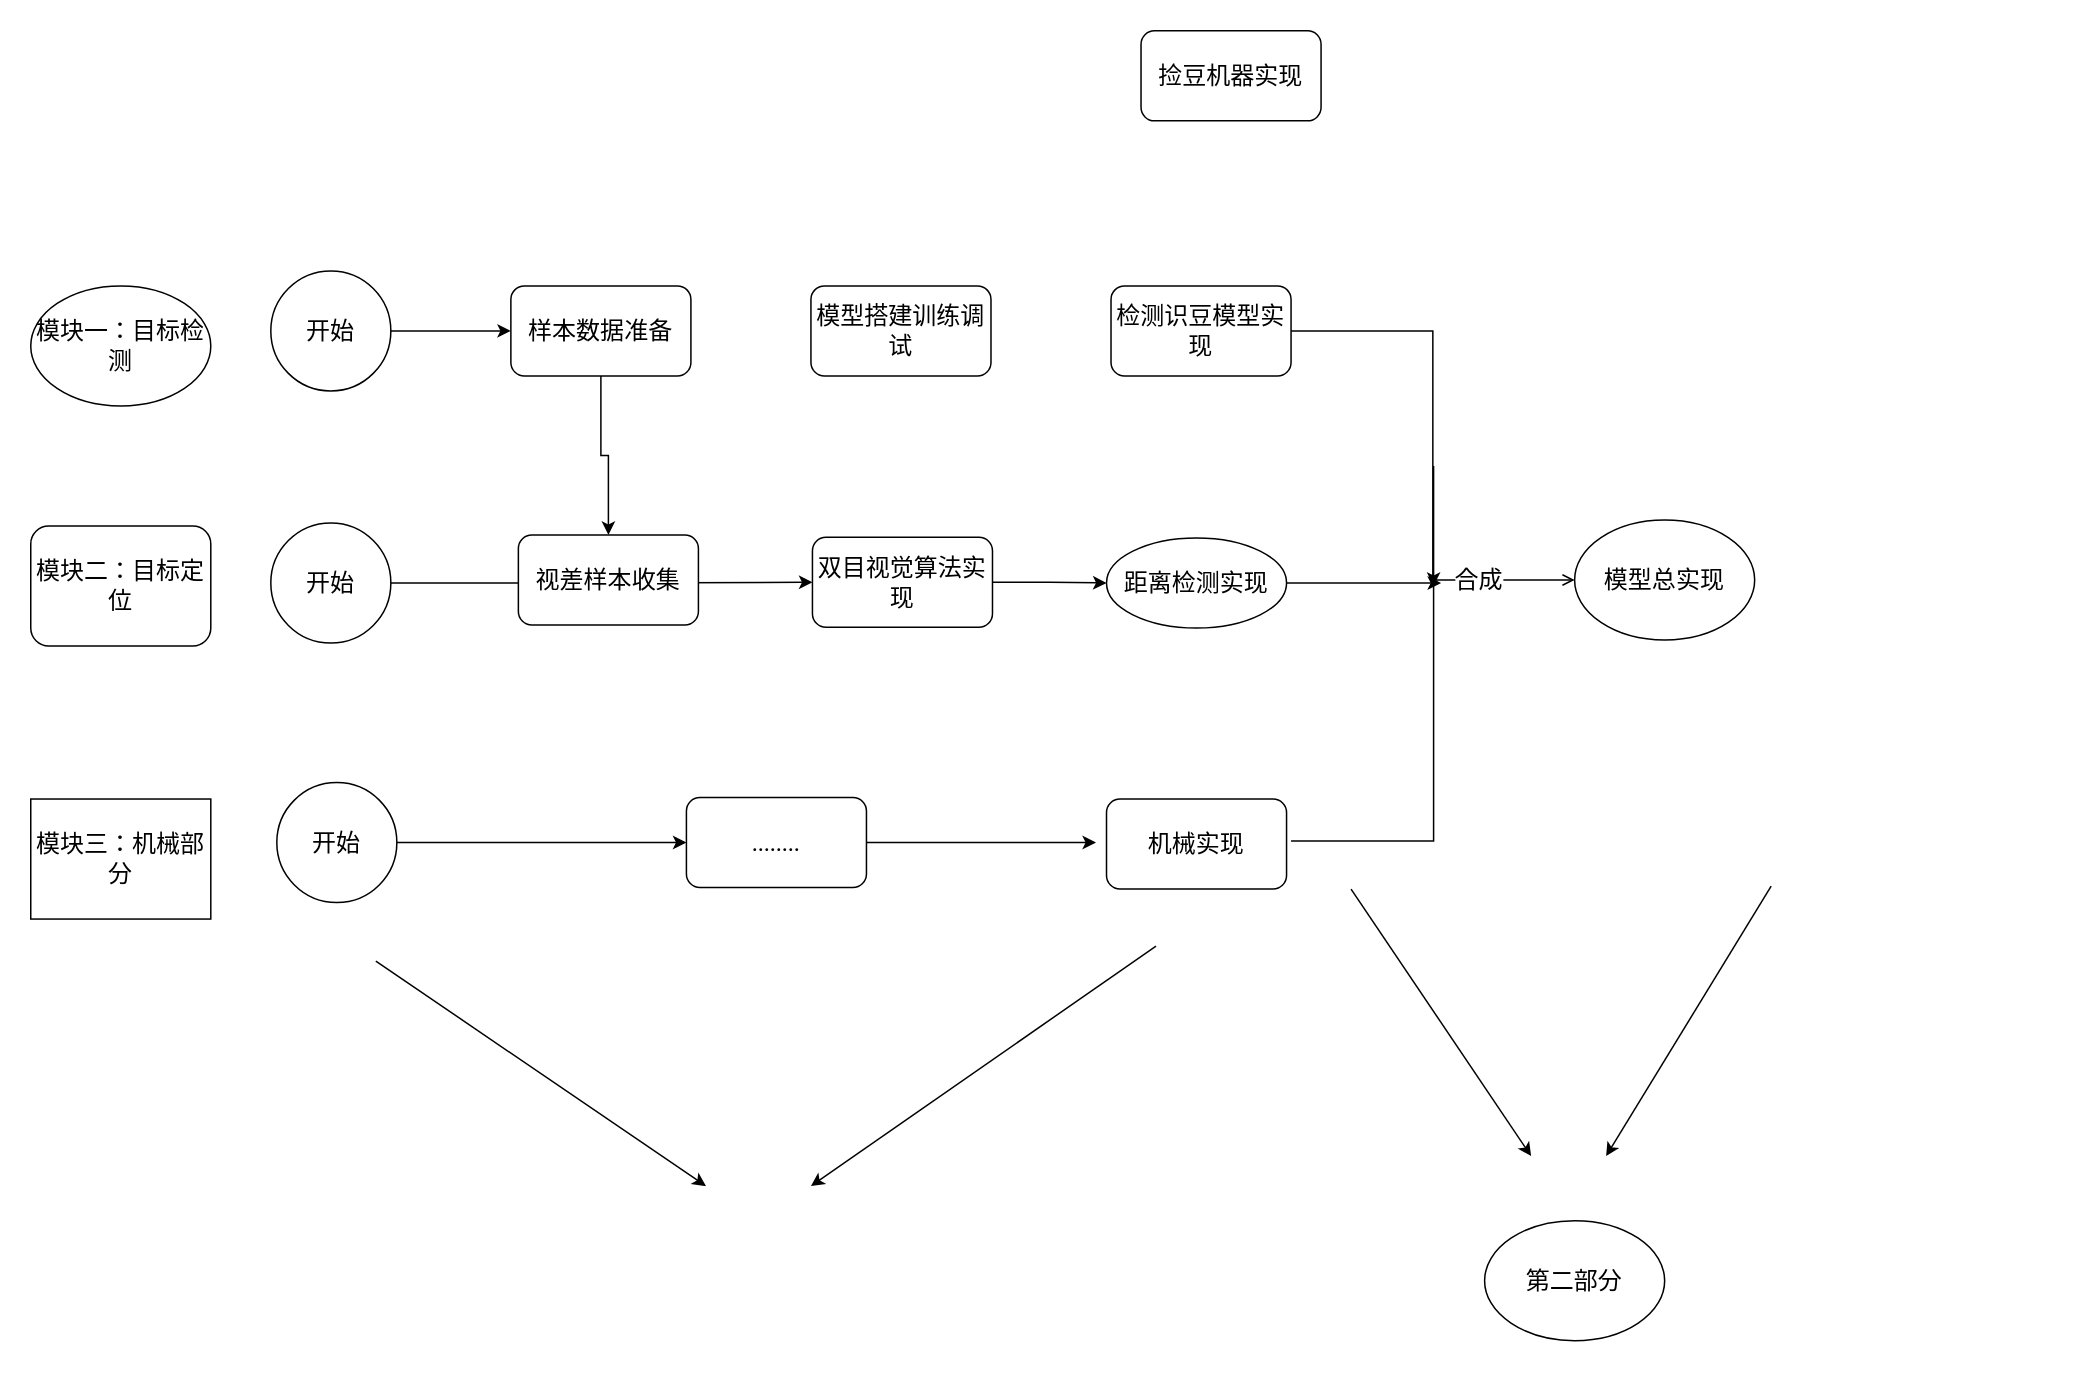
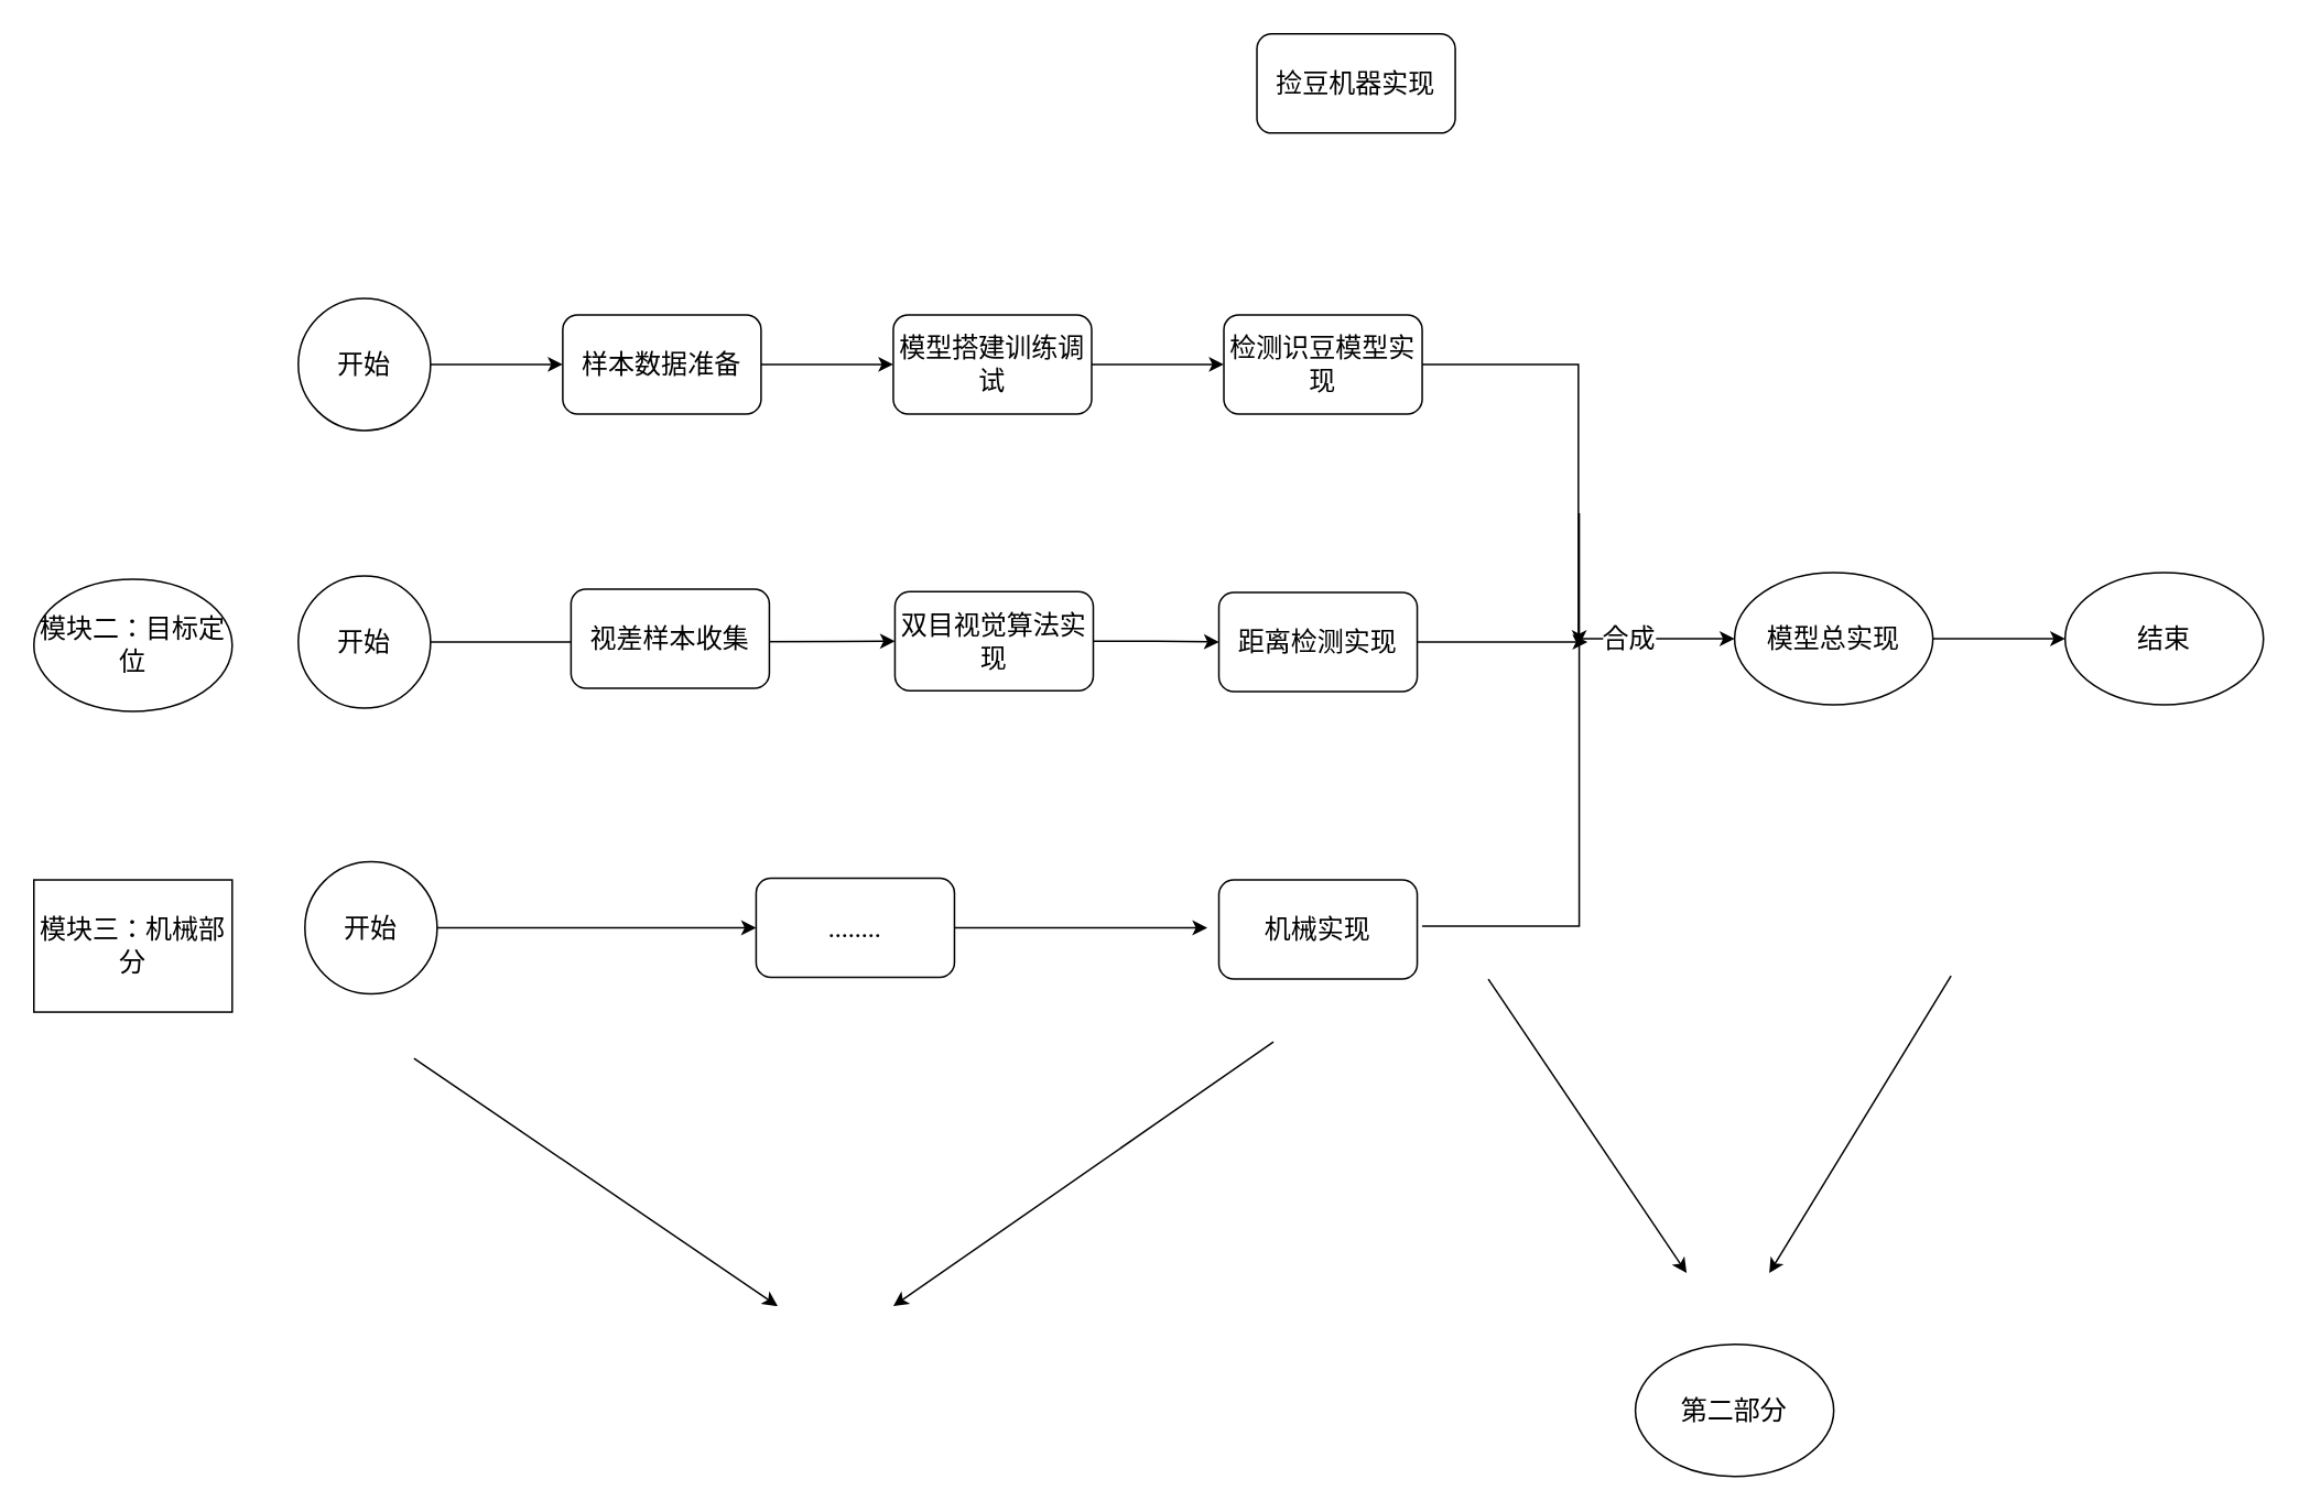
  <mxCell id="0" />
  <mxCell id="1" parent="0" />
  <mxCell id="2" value="捡豆机器实现" style="rounded=1;whiteSpace=wrap;html=1;fontSize=16;fontFamily=Times New Roman;fontStyle=0" parent="1" vertex="1"><mxGeometry x="760" y="20" width="120" height="60" as="geometry" /></mxCell>
  <mxCell id="3" value="机械实现" style="rounded=1;whiteSpace=wrap;html=1;fontSize=16;fontFamily=Times New Roman;fontStyle=0" parent="1" vertex="1"><mxGeometry x="737" y="532" width="120" height="60" as="geometry" /></mxCell>
  <mxCell id="4" value="" style="edgeStyle=orthogonalEdgeStyle;rounded=0;orthogonalLoop=1;jettySize=auto;html=1;fontSize=16;fontFamily=Times New Roman;fontStyle=0" parent="1" source="5" target="7" edge="1"><mxGeometry relative="1" as="geometry" /></mxCell>
  <mxCell id="5" value="开始" style="ellipse;whiteSpace=wrap;html=1;aspect=fixed;fontSize=16;fontFamily=Times New Roman;fontStyle=0" parent="1" vertex="1"><mxGeometry x="180" y="180" width="80" height="80" as="geometry" /></mxCell>
- <mxCell id="6" value="" style="edgeStyle=orthogonalEdgeStyle;rounded=0;orthogonalLoop=1;jettySize=auto;html=1;fontSize=16;fontFamily=Times New Roman;fontStyle=0;" parent="1" source="7" target="35" edge="1"><mxGeometry relative="1" as="geometry" /></mxCell>
+ <mxCell id="6" value="" style="edgeStyle=orthogonalEdgeStyle;rounded=0;orthogonalLoop=1;jettySize=auto;html=1;fontSize=16;fontFamily=Times New Roman;fontStyle=0" parent="1" source="7" target="9" edge="1"><mxGeometry relative="1" as="geometry" /></mxCell>
  <mxCell id="7" value="&lt;span style=&quot;font-size: 16px;&quot;&gt;样本数据准备&lt;/span&gt;" style="rounded=1;whiteSpace=wrap;html=1;fontSize=16;fontFamily=Times New Roman;fontStyle=0" parent="1" vertex="1"><mxGeometry x="340" y="190" width="120" height="60" as="geometry" /></mxCell>
+ <mxCell id="8" value="" style="edgeStyle=orthogonalEdgeStyle;rounded=0;orthogonalLoop=1;jettySize=auto;html=1;fontSize=16;fontFamily=Times New Roman;fontStyle=0" parent="1" source="9" target="12" edge="1"><mxGeometry relative="1" as="geometry" /></mxCell>
  <mxCell id="9" value="&lt;span style=&quot;font-size: 16px&quot;&gt;模型搭建训练调试&lt;/span&gt;" style="rounded=1;whiteSpace=wrap;html=1;fontSize=16;fontFamily=Times New Roman;fontStyle=0" parent="1" vertex="1"><mxGeometry x="540" y="190" width="120" height="60" as="geometry" /></mxCell>
- <mxCell id="10" style="edgeStyle=orthogonalEdgeStyle;rounded=0;orthogonalLoop=1;jettySize=auto;html=1;exitX=1;exitY=0.5;exitDx=0;exitDy=0;entryX=0;entryY=0.5;entryDx=0;entryDy=0;fontSize=16;fontFamily=Times New Roman;fontStyle=0;endArrow=open;" parent="1" source="12" target="24" edge="1"><mxGeometry relative="1" as="geometry" /></mxCell>
+ <mxCell id="10" style="edgeStyle=orthogonalEdgeStyle;rounded=0;orthogonalLoop=1;jettySize=auto;html=1;exitX=1;exitY=0.5;exitDx=0;exitDy=0;entryX=0;entryY=0.5;entryDx=0;entryDy=0;fontSize=16;fontFamily=Times New Roman;fontStyle=0" parent="1" source="12" target="24" edge="1"><mxGeometry relative="1" as="geometry" /></mxCell>
  <mxCell id="11" value="合成" style="text;html=1;resizable=0;points=[];align=center;verticalAlign=middle;labelBackgroundColor=#ffffff;fontSize=16;fontFamily=Times New Roman;fontStyle=0" parent="10" vertex="1" connectable="0"><mxGeometry x="0.636" y="1" relative="1" as="geometry"><mxPoint as="offset" /></mxGeometry></mxCell>
  <mxCell id="12" value="&lt;span style=&quot;font-size: 16px;&quot;&gt;检测识豆模型实现&lt;/span&gt;" style="rounded=1;whiteSpace=wrap;html=1;fontSize=16;fontFamily=Times New Roman;fontStyle=0" parent="1" vertex="1"><mxGeometry x="740" y="190" width="120" height="60" as="geometry" /></mxCell>
  <mxCell id="13" value="" style="edgeStyle=orthogonalEdgeStyle;rounded=0;orthogonalLoop=1;jettySize=auto;html=1;entryX=0;entryY=0.5;entryDx=0;entryDy=0;fontSize=16;fontFamily=Times New Roman;fontStyle=0" parent="1" source="14" target="19" edge="1"><mxGeometry relative="1" as="geometry"><mxPoint x="340" y="388" as="targetPoint" /></mxGeometry></mxCell>
  <mxCell id="14" value="开始" style="ellipse;whiteSpace=wrap;html=1;aspect=fixed;fontSize=16;fontFamily=Times New Roman;fontStyle=0" parent="1" vertex="1"><mxGeometry x="180" y="348" width="80" height="80" as="geometry" /></mxCell>
- <mxCell id="15" value="模块一：目标检测" style="ellipse;whiteSpace=wrap;html=1;fontSize=16;fontFamily=Times New Roman;fontStyle=0" parent="1" vertex="1"><mxGeometry x="20" y="190" width="120" height="80" as="geometry" /></mxCell>
- <mxCell id="16" value="模块二：目标定位" style="whiteSpace=wrap;html=1;fontSize=16;fontFamily=Times New Roman;fontStyle=0;rounded=1;" parent="1" vertex="1"><mxGeometry x="20" y="350" width="120" height="80" as="geometry" /></mxCell>
+ <mxCell id="16" value="模块二：目标定位" style="ellipse;whiteSpace=wrap;html=1;fontSize=16;fontFamily=Times New Roman;fontStyle=0" parent="1" vertex="1"><mxGeometry x="20" y="350" width="120" height="80" as="geometry" /></mxCell>
  <mxCell id="17" value="模块三：机械部分" style="whiteSpace=wrap;html=1;fontSize=16;fontFamily=Times New Roman;fontStyle=0;rounded=0;" parent="1" vertex="1"><mxGeometry x="20" y="532" width="120" height="80" as="geometry" /></mxCell>
  <mxCell id="18" value="" style="edgeStyle=orthogonalEdgeStyle;rounded=0;orthogonalLoop=1;jettySize=auto;html=1;fontSize=16;fontFamily=Times New Roman;fontStyle=0" parent="1" source="19" target="22" edge="1"><mxGeometry relative="1" as="geometry" /></mxCell>
  <mxCell id="19" value="双目视觉算法实现" style="rounded=1;whiteSpace=wrap;html=1;fontSize=16;fontFamily=Times New Roman;fontStyle=0" parent="1" vertex="1"><mxGeometry x="541" y="357.5" width="120" height="60" as="geometry" /></mxCell>
  <mxCell id="20" style="edgeStyle=orthogonalEdgeStyle;rounded=0;orthogonalLoop=1;jettySize=auto;html=1;fontSize=16;fontFamily=Times New Roman;fontStyle=0" parent="1" edge="1"><mxGeometry relative="1" as="geometry"><mxPoint x="955" y="390" as="targetPoint" /><mxPoint x="860" y="560" as="sourcePoint" /><Array as="points"><mxPoint x="955" y="560" /><mxPoint x="955" y="310" /></Array></mxGeometry></mxCell>
  <mxCell id="21" value="" style="edgeStyle=orthogonalEdgeStyle;rounded=0;orthogonalLoop=1;jettySize=auto;html=1;fontSize=16;fontFamily=Times New Roman;fontStyle=0" parent="1" source="22" edge="1"><mxGeometry relative="1" as="geometry"><mxPoint x="960" y="388" as="targetPoint" /></mxGeometry></mxCell>
- <mxCell id="22" value="距离检测实现" style="ellipse;whiteSpace=wrap;html=1;fontSize=16;fontFamily=Times New Roman;fontStyle=0;" parent="1" vertex="1"><mxGeometry x="737" y="358" width="120" height="60" as="geometry" /></mxCell>
+ <mxCell id="22" value="距离检测实现" style="rounded=1;whiteSpace=wrap;html=1;fontSize=16;fontFamily=Times New Roman;fontStyle=0" parent="1" vertex="1"><mxGeometry x="737" y="358" width="120" height="60" as="geometry" /></mxCell>
+ <mxCell id="23" value="" style="edgeStyle=orthogonalEdgeStyle;rounded=0;orthogonalLoop=1;jettySize=auto;html=1;fontFamily=Times New Roman;fontSize=16;fontStyle=0" parent="1" source="24" target="25" edge="1"><mxGeometry relative="1" as="geometry" /></mxCell>
  <mxCell id="24" value="模型总实现" style="ellipse;whiteSpace=wrap;html=1;fontSize=16;fontFamily=Times New Roman;fontStyle=0" parent="1" vertex="1"><mxGeometry x="1049" y="346" width="120" height="80" as="geometry" /></mxCell>
+ <mxCell id="25" value="结束" style="ellipse;whiteSpace=wrap;html=1;fontSize=16;fontFamily=Times New Roman;fontStyle=0" parent="1" vertex="1"><mxGeometry x="1249" y="346" width="120" height="80" as="geometry" /></mxCell>
  <mxCell id="26" value="" style="edgeStyle=orthogonalEdgeStyle;rounded=0;orthogonalLoop=1;jettySize=auto;html=1;entryX=0;entryY=0.5;entryDx=0;entryDy=0;fontSize=16;fontFamily=Times New Roman;fontStyle=0" parent="1" source="27" target="29" edge="1"><mxGeometry relative="1" as="geometry"><mxPoint x="344" y="561" as="targetPoint" /></mxGeometry></mxCell>
  <mxCell id="27" value="开始" style="ellipse;whiteSpace=wrap;html=1;aspect=fixed;fontSize=16;fontFamily=Times New Roman;fontStyle=0" parent="1" vertex="1"><mxGeometry x="184" y="521" width="80" height="80" as="geometry" /></mxCell>
  <mxCell id="28" value="" style="edgeStyle=orthogonalEdgeStyle;rounded=0;orthogonalLoop=1;jettySize=auto;html=1;fontSize=16;fontFamily=Times New Roman;fontStyle=0" parent="1" source="29" edge="1"><mxGeometry relative="1" as="geometry"><mxPoint x="730" y="561" as="targetPoint" /></mxGeometry></mxCell>
  <mxCell id="29" value="........" style="rounded=1;whiteSpace=wrap;html=1;fontSize=16;fontFamily=Times New Roman;fontStyle=0" parent="1" vertex="1"><mxGeometry x="457" y="531" width="120" height="60" as="geometry" /></mxCell>
  <mxCell id="30" value="" style="endArrow=classic;html=1;fontFamily=Times New Roman;fontSize=16;fontStyle=0" parent="1" edge="1"><mxGeometry width="50" height="50" relative="1" as="geometry"><mxPoint x="250" y="640" as="sourcePoint" /><mxPoint x="470" y="790" as="targetPoint" /></mxGeometry></mxCell>
  <mxCell id="31" value="" style="endArrow=classic;html=1;fontFamily=Times New Roman;fontSize=16;fontStyle=0" parent="1" edge="1"><mxGeometry width="50" height="50" relative="1" as="geometry"><mxPoint x="770" y="630" as="sourcePoint" /><mxPoint x="540" y="790" as="targetPoint" /></mxGeometry></mxCell>
  <mxCell id="32" value="" style="endArrow=classic;html=1;fontFamily=Times New Roman;fontSize=16;fontStyle=0" parent="1" edge="1"><mxGeometry width="50" height="50" relative="1" as="geometry"><mxPoint x="900" y="592" as="sourcePoint" /><mxPoint x="1020" y="770" as="targetPoint" /></mxGeometry></mxCell>
  <mxCell id="33" value="第二部分" style="ellipse;whiteSpace=wrap;html=1;fontFamily=Times New Roman;fontSize=16;fontStyle=0" parent="1" vertex="1"><mxGeometry x="989" y="813" width="120" height="80" as="geometry" /></mxCell>
  <mxCell id="34" value="" style="endArrow=classic;html=1;fontFamily=Times New Roman;fontSize=16;fontStyle=0" parent="1" edge="1"><mxGeometry width="50" height="50" relative="1" as="geometry"><mxPoint x="1180" y="590" as="sourcePoint" /><mxPoint x="1070" y="770" as="targetPoint" /></mxGeometry></mxCell>
  <mxCell id="35" value="视差样本收集" style="rounded=1;whiteSpace=wrap;html=1;fontSize=16;" vertex="1" parent="1"><mxGeometry x="345" y="356" width="120" height="60" as="geometry" /></mxCell>
